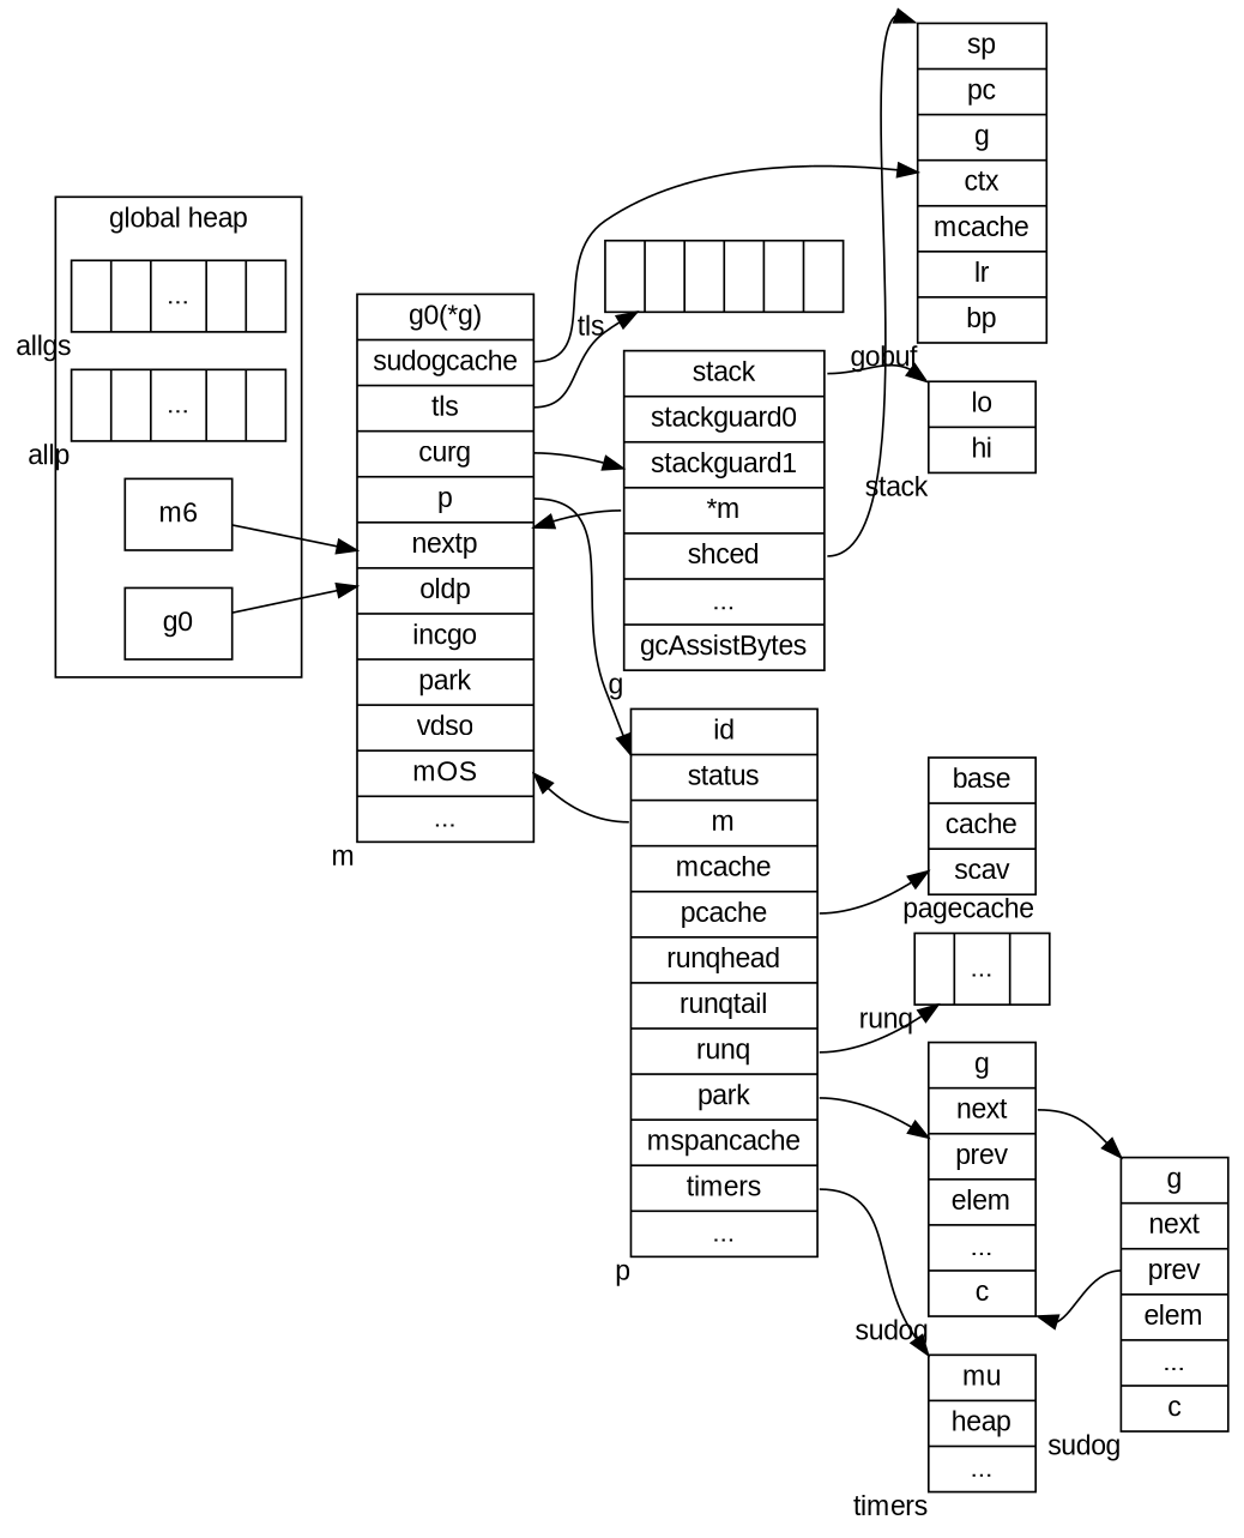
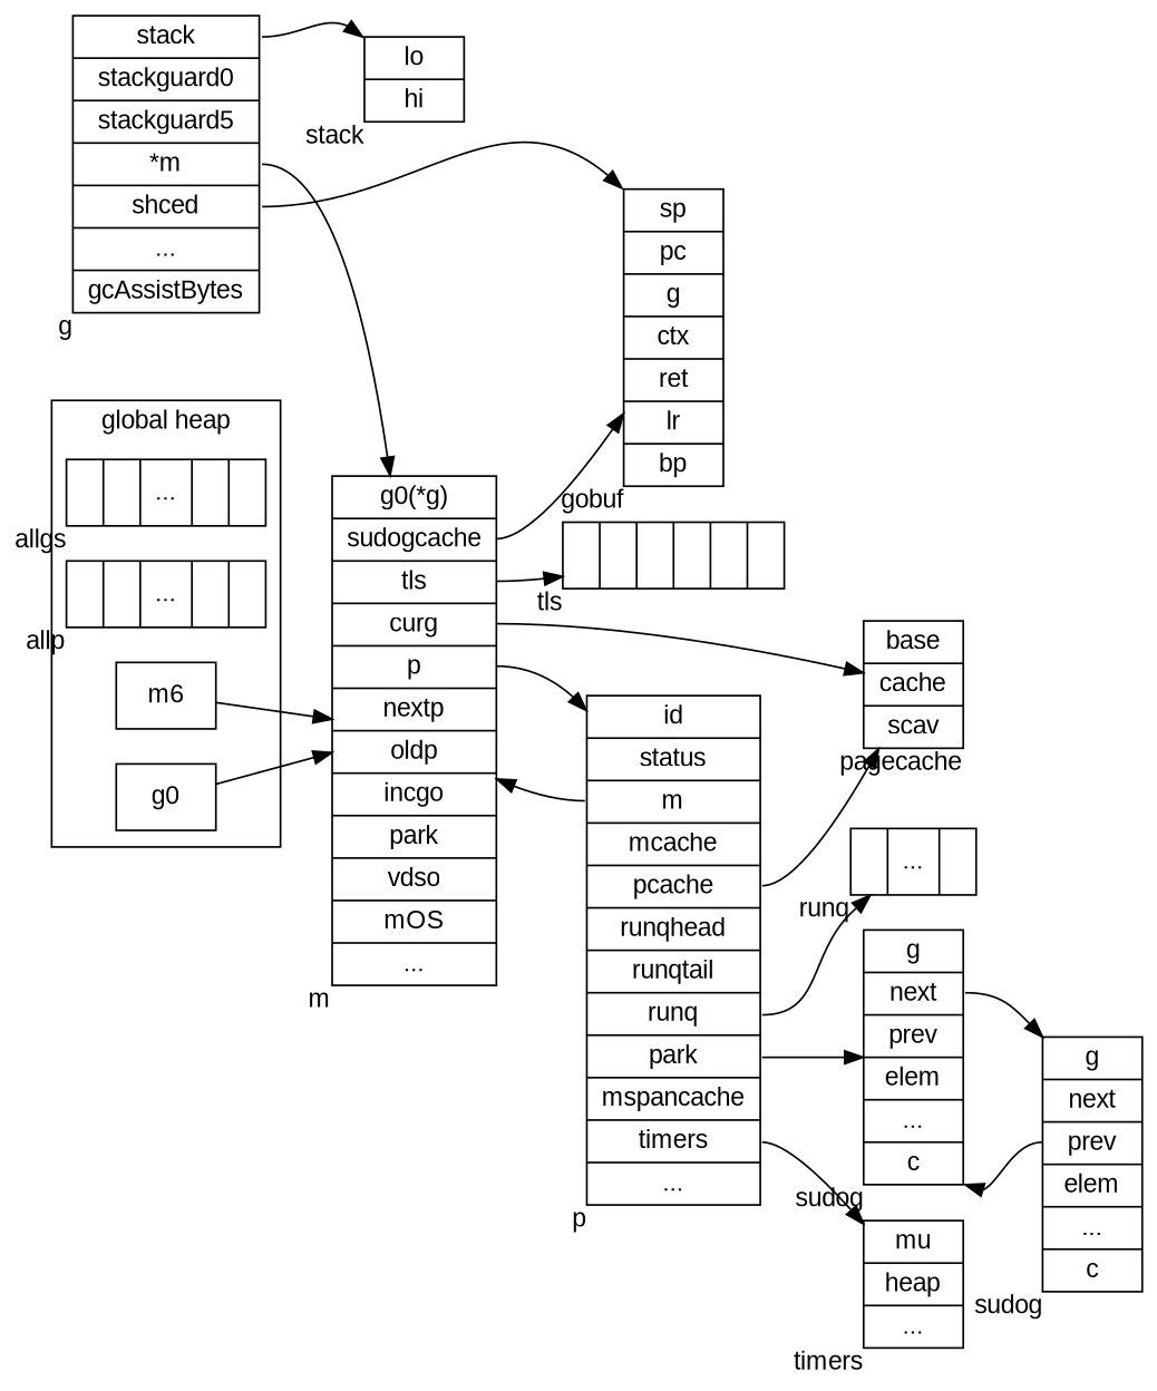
  digraph {
    fontname="Liberation Sans"
    rankdir=LR
    splines=true
    node [fontname="Liberation Sans" shape=record]
    edge [fontname="Liberation Sans"]
    n1 [label="{<f0>||...||}" xlabel=allgs]
    n2 [label="{||...||}" xlabel=allp]
    n3 [label=m6]
    n4 [label=g0]
    n5 [label="<g>g0(*g)|<f0>sudogcache|<f1>tls|<f2>curg|<p>p|nextp|oldp|incgo|park|vdso|mOS|..." xlabel=m]
-   n6 [label="<f0>stack|stackguard0|stackguard1|<m>*m|<f1>shced|...|gcAssistBytes" xlabel=g]
+   n6 [label="<f0>stack|stackguard0|stackguard5|<m>*m|<f1>shced|...|gcAssistBytes" xlabel=g]
    n7 [label="lo|hi" xlabel=stack]
-   n8 [label="sp|pc|g|ctx|mcache|lr|bp" xlabel=gobuf]
+   n8 [label="sp|pc|g|ctx|ret|lr|bp" xlabel=gobuf]
    n9 [label="{|||||}" xlabel=tls]
    n10 [label="id|status|<m>m|<mcache>mcache|<pcache>pcache|runqhead|runqtail|<runq>runq|<sudog>park|mspancache|<timers>timers|..." xlabel=p]
    n11 [label="base|cache|scav" xlabel=pagecache]
    n12 [label="{|...|}" xlabel=runq]
    n13 [label="g|<next>next|<prev>prev|elem|...|c" xlabel=sudog]
    n14 [label="mu|heap|..." xlabel=timers]
    n15 [label="g|<next>next|<prev>prev|elem|...|c" xlabel=sudog]
    subgraph cluster_1 {
      label="global heap"
      n1
      n2
      n3
      n4
    }
    n3 -> n5
    n4 -> n5
-   n5 -> n6 [tailport=f2]
+   n5 -> n11 [tailport=f2]
    n5 -> n8 [tailport=f0]
    n5 -> n9 [tailport=f1]
    n5 -> n10 [tailport=p]
    n6 -> n5 [tailport=m]
    n6 -> n7 [headport=nw tailport=f0]
    n6 -> n8 [headport=nw tailport=f1]
    n10 -> n5 [tailport=m]
    n10 -> n11 [tailport=pcache]
    n10 -> n12 [tailport=runq]
    n10 -> n13 [tailport=sudog]
    n10 -> n14 [tailport=timers]
    n13 -> n15 [headport=nw tailport=next]
    n15 -> n13 [headport=se tailport=prev]
  }
